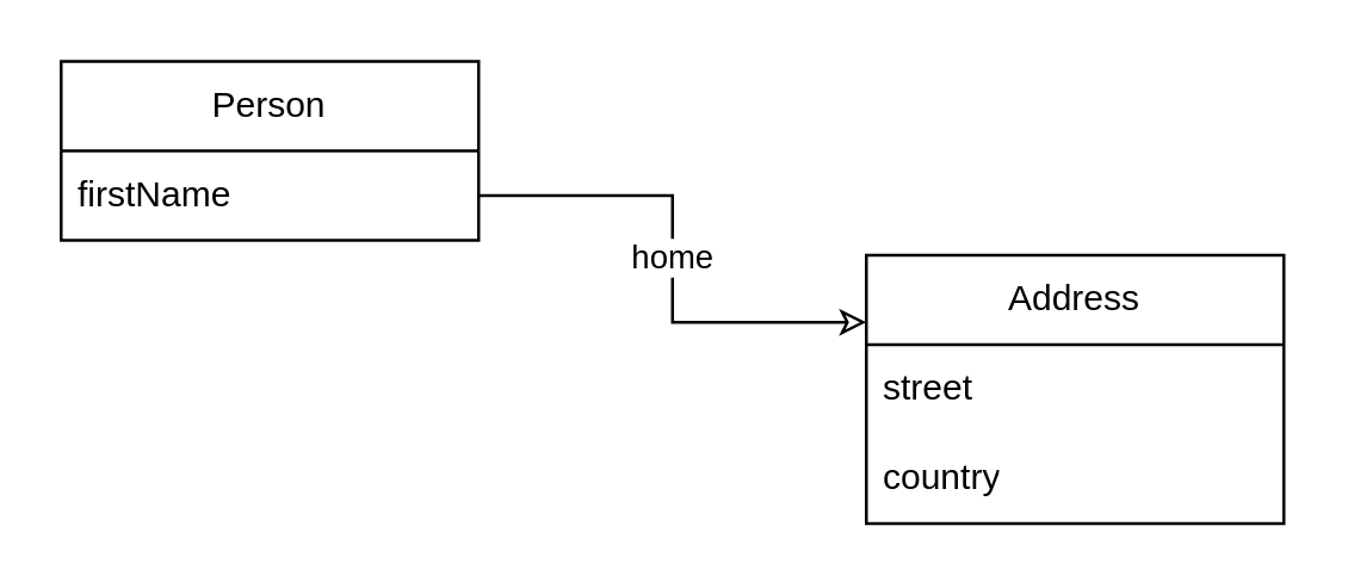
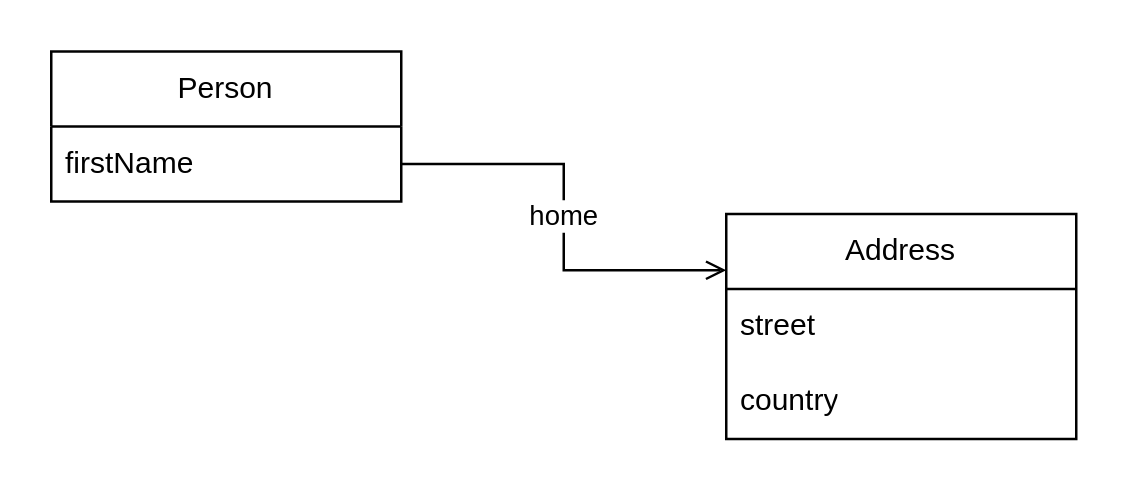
  <mxCell id="0" />
  <mxCell id="1" parent="0" />
  <mxCell id="2" value="Address" style="swimlane;fontStyle=0;childLayout=stackLayout;horizontal=1;startSize=30;horizontalStack=0;resizeParent=1;resizeParentMax=0;resizeLast=0;collapsible=1;marginBottom=0;whiteSpace=wrap;html=1;" parent="1" vertex="1"><mxGeometry x="290" y="85" width="140" height="90" as="geometry" /></mxCell>
  <mxCell id="3" value="street" style="text;strokeColor=none;fillColor=none;align=left;verticalAlign=middle;spacingLeft=4;spacingRight=4;overflow=hidden;points=[[0,0.5],[1,0.5]];portConstraint=eastwest;rotatable=0;whiteSpace=wrap;html=1;" parent="2" vertex="1"><mxGeometry y="30" width="140" height="30" as="geometry" /></mxCell>
  <mxCell id="4" value="country" style="text;strokeColor=none;fillColor=none;align=left;verticalAlign=middle;spacingLeft=4;spacingRight=4;overflow=hidden;points=[[0,0.5],[1,0.5]];portConstraint=eastwest;rotatable=0;whiteSpace=wrap;html=1;" parent="2" vertex="1"><mxGeometry y="60" width="140" height="30" as="geometry" /></mxCell>
  <mxCell id="5" value="Person" style="swimlane;fontStyle=0;childLayout=stackLayout;horizontal=1;startSize=30;horizontalStack=0;resizeParent=1;resizeParentMax=0;resizeLast=0;collapsible=1;marginBottom=0;whiteSpace=wrap;html=1;" parent="1" vertex="1"><mxGeometry x="20" y="20" width="140" height="60" as="geometry" /></mxCell>
  <mxCell id="6" value="firstName" style="text;strokeColor=none;fillColor=none;align=left;verticalAlign=middle;spacingLeft=4;spacingRight=4;overflow=hidden;points=[[0,0.5],[1,0.5]];portConstraint=eastwest;rotatable=0;whiteSpace=wrap;html=1;" parent="5" vertex="1"><mxGeometry y="30" width="140" height="30" as="geometry" /></mxCell>
- <mxCell id="7" value="home" style="edgeStyle=orthogonalEdgeStyle;rounded=0;orthogonalLoop=1;jettySize=auto;html=1;entryX=0;entryY=0.25;entryDx=0;entryDy=0;endArrow=classic;endFill=0;" parent="1" source="6" target="2" edge="1"><mxGeometry relative="1" as="geometry" /></mxCell>
+ <mxCell id="7" value="home" style="edgeStyle=orthogonalEdgeStyle;rounded=0;orthogonalLoop=1;jettySize=auto;html=1;entryX=0;entryY=0.25;entryDx=0;entryDy=0;endArrow=open;endFill=0;" parent="1" source="6" target="2" edge="1"><mxGeometry relative="1" as="geometry" /></mxCell>
